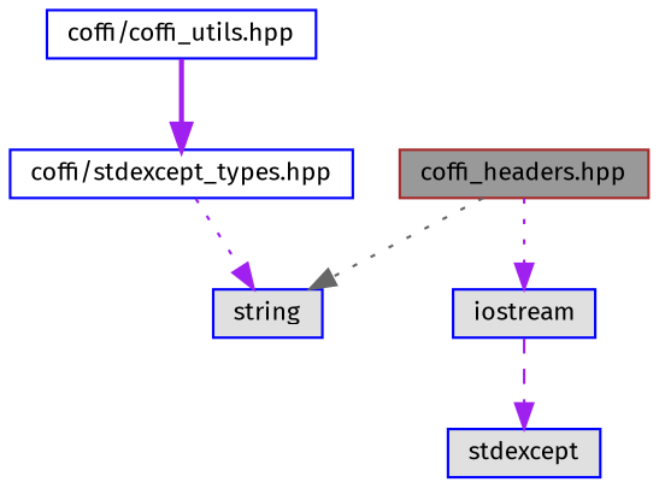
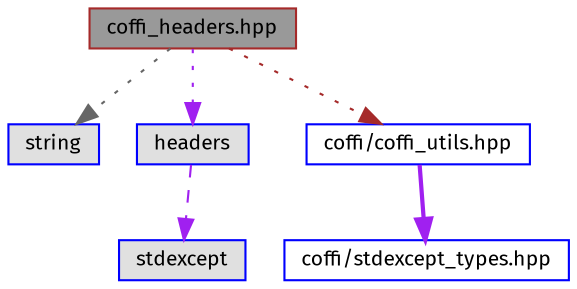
  digraph {
    fontname="Fira Sans"
    node [color=blue fillcolor="#E0E0E0" fontname="Fira Sans" fontsize=10 shape=box style=filled]
    edge [color=purple fontname="Fira Sans" fontsize=10 labelfontname=Helvetica labelfontsize=10 style=dotted]
    n1 [color=brown fillcolor=grey60 fontcolor=black height=0.2 label="coffi_headers.hpp" width=0.4]
    n2 [height=0.2 label=string width=0.4]
-   n3 [height=0.2 label=iostream width=0.4]
+   n3 [height=0.2 label=headers width=0.4]
    n4 [fillcolor=white height=0.2 label="coffi/coffi_utils.hpp" width=0.4]
    n5 [height=0.2 label=stdexcept width=0.4]
    n6 [fillcolor=white height=0.2 label="coffi/stdexcept_types.hpp" width=0.4]
    n1 -> n2 [color=gray40]
    n1 -> n3
+   n1 -> n4 [color=brown]
    n3 -> n5 [style=dashed]
    n4 -> n6 [style=bold]
-   n6 -> n2
  }
